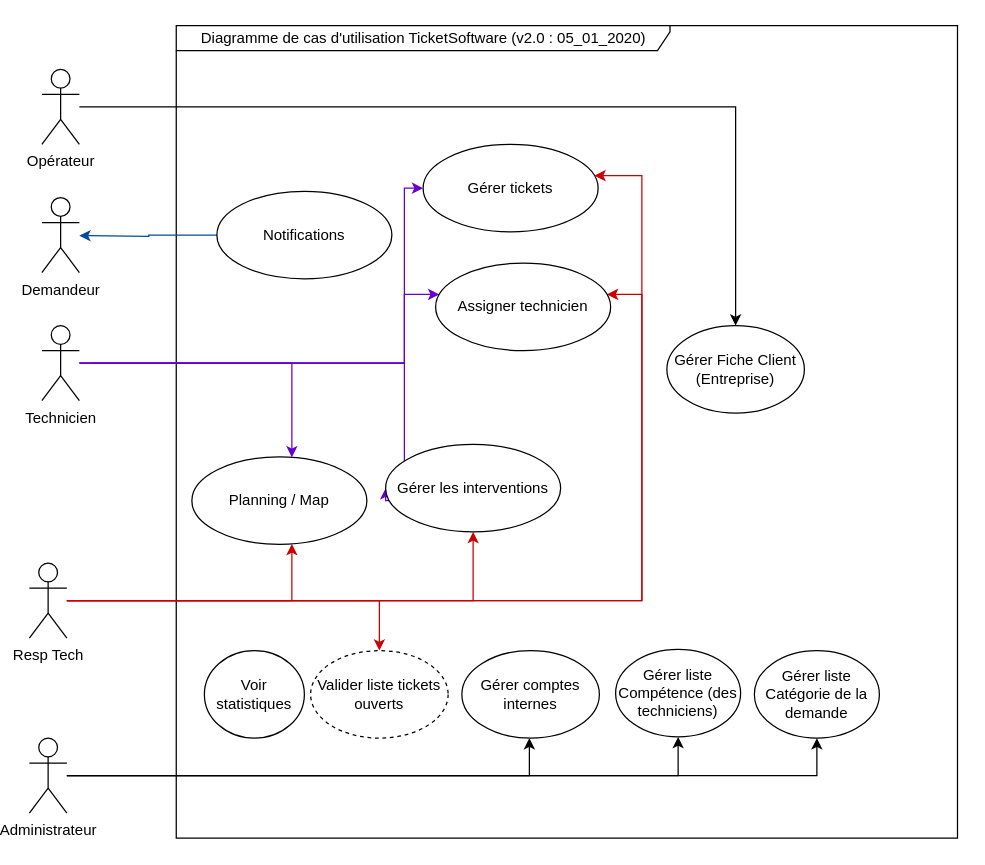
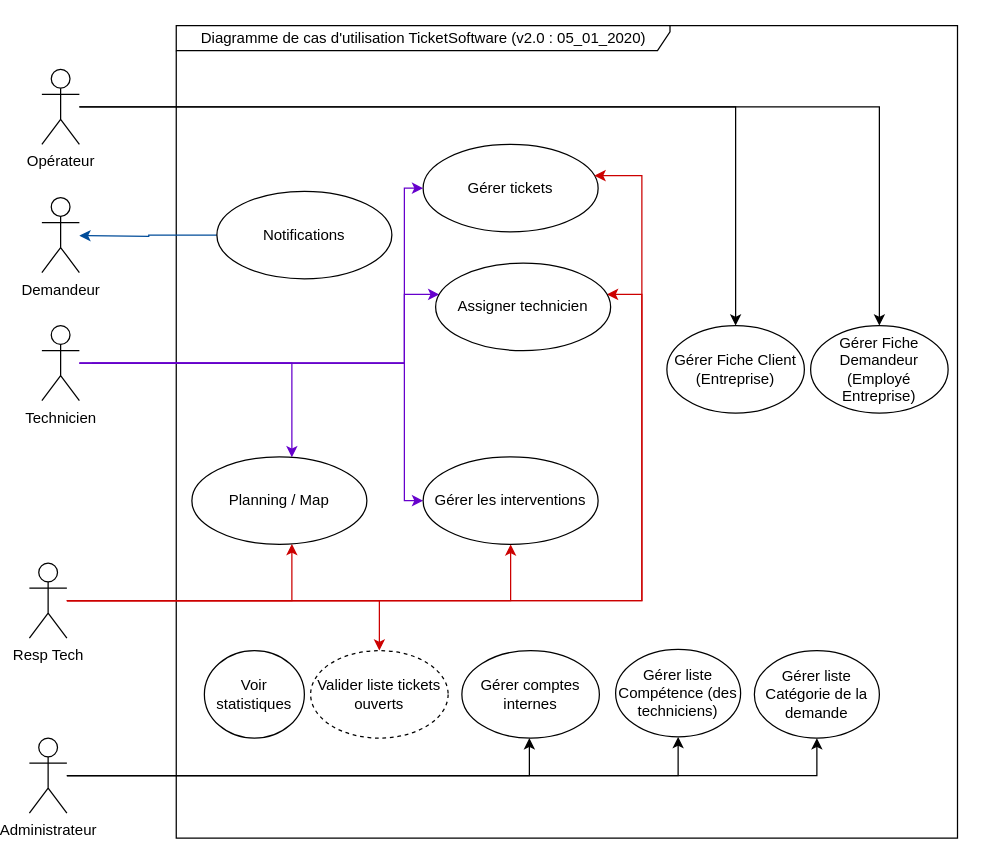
  <mxCell id="0" />
  <mxCell id="1" parent="0" />
  <mxCell id="2" value="Diagramme de cas d'utilisation TicketSoftware (v2.0 : 05_01_2020)" style="shape=umlFrame;whiteSpace=wrap;html=1;width=395;height=20;" parent="1" vertex="1"><mxGeometry x="137.5" y="20" width="625" height="650" as="geometry" /></mxCell>
+ <mxCell id="3" style="edgeStyle=orthogonalEdgeStyle;rounded=0;orthogonalLoop=1;jettySize=auto;html=1;strokeColor=#000000;fillColor=#CC0000;" parent="1" source="4" target="22" edge="1"><mxGeometry relative="1" as="geometry"><Array as="points"><mxPoint x="700" y="85" /></Array></mxGeometry></mxCell>
  <mxCell id="4" value="Opérateur" style="shape=umlActor;verticalLabelPosition=bottom;labelBackgroundColor=#ffffff;verticalAlign=top;html=1;" parent="1" vertex="1"><mxGeometry x="30" y="55" width="30" height="60" as="geometry" /></mxCell>
  <mxCell id="5" value="Gérer tickets" style="ellipse;whiteSpace=wrap;html=1;" parent="1" vertex="1"><mxGeometry x="335" y="115" width="140" height="70" as="geometry" /></mxCell>
  <mxCell id="6" style="edgeStyle=orthogonalEdgeStyle;rounded=0;orthogonalLoop=1;jettySize=auto;html=1;strokeColor=#6600CC;" parent="1" target="5" edge="1"><mxGeometry relative="1" as="geometry"><Array as="points"><mxPoint x="320" y="290" /></Array><mxPoint x="60" y="290" as="sourcePoint" /></mxGeometry></mxCell>
  <mxCell id="7" style="edgeStyle=orthogonalEdgeStyle;rounded=0;orthogonalLoop=1;jettySize=auto;html=1;strokeColor=#6600CC;" parent="1" target="18" edge="1"><mxGeometry relative="1" as="geometry"><Array as="points"><mxPoint x="320" y="290" /><mxPoint x="320" y="235" /></Array><mxPoint x="60" y="290" as="sourcePoint" /></mxGeometry></mxCell>
  <mxCell id="8" style="edgeStyle=orthogonalEdgeStyle;rounded=0;orthogonalLoop=1;jettySize=auto;html=1;entryX=0;entryY=0.5;entryDx=0;entryDy=0;strokeColor=#6600CC;fillColor=#CC0000;" parent="1" target="19" edge="1"><mxGeometry relative="1" as="geometry"><Array as="points"><mxPoint x="320" y="290" /><mxPoint x="320" y="400" /></Array><mxPoint x="70" y="290" as="sourcePoint" /></mxGeometry></mxCell>
  <mxCell id="9" style="edgeStyle=orthogonalEdgeStyle;rounded=0;orthogonalLoop=1;jettySize=auto;html=1;strokeColor=#6600CC;fillColor=#CC0000;" parent="1" source="10" target="21" edge="1"><mxGeometry relative="1" as="geometry"><Array as="points"><mxPoint x="230" y="290" /></Array></mxGeometry></mxCell>
  <mxCell id="10" value="Technicien" style="shape=umlActor;verticalLabelPosition=bottom;labelBackgroundColor=#ffffff;verticalAlign=top;html=1;" parent="1" vertex="1"><mxGeometry x="30" y="260" width="30" height="60" as="geometry" /></mxCell>
  <mxCell id="11" style="edgeStyle=orthogonalEdgeStyle;rounded=0;orthogonalLoop=1;jettySize=auto;html=1;fillColor=#CC0000;strokeColor=#CC0000;" parent="1" target="5" edge="1"><mxGeometry relative="1" as="geometry"><Array as="points"><mxPoint x="510" y="480" /><mxPoint x="510" y="140" /></Array><mxPoint x="50" y="480" as="sourcePoint" /></mxGeometry></mxCell>
  <mxCell id="12" style="edgeStyle=orthogonalEdgeStyle;rounded=0;orthogonalLoop=1;jettySize=auto;html=1;strokeColor=#CC0000;" parent="1" source="16" target="17" edge="1"><mxGeometry relative="1" as="geometry"><Array as="points"><mxPoint x="300" y="480" /></Array></mxGeometry></mxCell>
  <mxCell id="13" style="edgeStyle=orthogonalEdgeStyle;rounded=0;orthogonalLoop=1;jettySize=auto;html=1;strokeColor=#CC0000;" parent="1" target="18" edge="1"><mxGeometry relative="1" as="geometry"><Array as="points"><mxPoint x="510" y="480" /><mxPoint x="510" y="235" /></Array><mxPoint x="50" y="480" as="sourcePoint" /></mxGeometry></mxCell>
  <mxCell id="14" style="edgeStyle=orthogonalEdgeStyle;rounded=0;orthogonalLoop=1;jettySize=auto;html=1;strokeColor=#CC0000;fillColor=#CC0000;" parent="1" source="16" target="19" edge="1"><mxGeometry relative="1" as="geometry" /></mxCell>
  <mxCell id="15" style="edgeStyle=orthogonalEdgeStyle;rounded=0;orthogonalLoop=1;jettySize=auto;html=1;strokeColor=#CC0000;fillColor=#CC0000;" parent="1" source="16" target="21" edge="1"><mxGeometry relative="1" as="geometry"><Array as="points"><mxPoint x="230" y="480" /></Array></mxGeometry></mxCell>
  <mxCell id="16" value="Resp Tech" style="shape=umlActor;verticalLabelPosition=bottom;labelBackgroundColor=#ffffff;verticalAlign=top;html=1;" parent="1" vertex="1"><mxGeometry x="20" y="450" width="30" height="60" as="geometry" /></mxCell>
  <mxCell id="17" value="Valider liste tickets ouverts" style="ellipse;whiteSpace=wrap;html=1;dashed=1;" parent="1" vertex="1"><mxGeometry x="245" y="520" width="110" height="70" as="geometry" /></mxCell>
  <mxCell id="18" value="Assigner technicien" style="ellipse;whiteSpace=wrap;html=1;" parent="1" vertex="1"><mxGeometry x="345" y="210" width="140" height="70" as="geometry" /></mxCell>
- <mxCell id="19" value="Gérer les interventions" style="ellipse;whiteSpace=wrap;html=1;" parent="1" vertex="1"><mxGeometry x="305" y="355" width="140" height="70" as="geometry" /></mxCell>
+ <mxCell id="19" value="Gérer les interventions" style="ellipse;whiteSpace=wrap;html=1;" parent="1" vertex="1"><mxGeometry x="335" y="365" width="140" height="70" as="geometry" /></mxCell>
  <mxCell id="20" value="Voir statistiques" style="ellipse;whiteSpace=wrap;html=1;" parent="1" vertex="1"><mxGeometry x="160" y="520" width="80" height="70" as="geometry" /></mxCell>
  <mxCell id="21" value="Planning / Map" style="ellipse;whiteSpace=wrap;html=1;" parent="1" vertex="1"><mxGeometry x="150" y="365" width="140" height="70" as="geometry" /></mxCell>
+ <mxCell id="22" value="Gérer Fiche Demandeur (Employé Entreprise)" style="ellipse;whiteSpace=wrap;html=1;" parent="1" vertex="1"><mxGeometry x="645" y="260" width="110" height="70" as="geometry" /></mxCell>
  <mxCell id="23" value="Gérer comptes internes" style="ellipse;whiteSpace=wrap;html=1;" parent="1" vertex="1"><mxGeometry x="366" y="520" width="110" height="70" as="geometry" /></mxCell>
  <mxCell id="24" style="edgeStyle=orthogonalEdgeStyle;rounded=0;orthogonalLoop=1;jettySize=auto;html=1;strokeColor=#004C99;fillColor=#CC0000;exitX=0;exitY=0.5;exitDx=0;exitDy=0;" parent="1" source="26" edge="1"><mxGeometry relative="1" as="geometry"><mxPoint x="60" y="188" as="targetPoint" /></mxGeometry></mxCell>
  <mxCell id="25" value="Demandeur" style="shape=umlActor;verticalLabelPosition=bottom;labelBackgroundColor=#ffffff;verticalAlign=top;html=1;" parent="1" vertex="1"><mxGeometry x="30" y="157.5" width="30" height="60" as="geometry" /></mxCell>
  <mxCell id="26" value="Notifications" style="ellipse;whiteSpace=wrap;html=1;" parent="1" vertex="1"><mxGeometry x="170" y="152.5" width="140" height="70" as="geometry" /></mxCell>
  <mxCell id="27" value="Gérer liste Compétence (des techniciens)" style="ellipse;whiteSpace=wrap;html=1;" parent="1" vertex="1"><mxGeometry x="489" y="519" width="100" height="70" as="geometry" /></mxCell>
  <mxCell id="28" value="Gérer liste Catégorie de la demande" style="ellipse;whiteSpace=wrap;html=1;" parent="1" vertex="1"><mxGeometry x="600" y="520" width="100" height="70" as="geometry" /></mxCell>
  <mxCell id="29" value="Gérer Fiche Client (Entreprise)" style="ellipse;whiteSpace=wrap;html=1;" parent="1" vertex="1"><mxGeometry x="530" y="260" width="110" height="70" as="geometry" /></mxCell>
  <mxCell id="30" style="edgeStyle=orthogonalEdgeStyle;rounded=0;orthogonalLoop=1;jettySize=auto;html=1;strokeColor=#000000;fillColor=#CC0000;" parent="1" target="29" edge="1"><mxGeometry relative="1" as="geometry"><Array as="points"><mxPoint x="585" y="85" /></Array><mxPoint x="60" y="85" as="sourcePoint" /><mxPoint x="705" y="255" as="targetPoint" /></mxGeometry></mxCell>
  <mxCell id="31" value="Administrateur" style="shape=umlActor;verticalLabelPosition=bottom;labelBackgroundColor=#ffffff;verticalAlign=top;html=1;" vertex="1" parent="1"><mxGeometry x="20" y="590" width="30" height="60" as="geometry" /></mxCell>
  <mxCell id="32" style="edgeStyle=orthogonalEdgeStyle;rounded=0;orthogonalLoop=1;jettySize=auto;html=1;strokeColor=#000000;fillColor=#CC0000;" edge="1" parent="1" target="28"><mxGeometry relative="1" as="geometry"><Array as="points"><mxPoint x="650" y="620" /></Array><mxPoint x="50" y="620" as="sourcePoint" /><mxPoint x="575" y="785" as="targetPoint" /></mxGeometry></mxCell>
  <mxCell id="33" style="edgeStyle=orthogonalEdgeStyle;rounded=0;orthogonalLoop=1;jettySize=auto;html=1;strokeColor=#000000;fillColor=#CC0000;" edge="1" parent="1" target="27"><mxGeometry relative="1" as="geometry"><Array as="points"><mxPoint x="539" y="620" /></Array><mxPoint x="50" y="620" as="sourcePoint" /><mxPoint x="640" y="589.793" as="targetPoint" /></mxGeometry></mxCell>
  <mxCell id="34" style="edgeStyle=orthogonalEdgeStyle;rounded=0;orthogonalLoop=1;jettySize=auto;html=1;strokeColor=#000000;fillColor=#CC0000;" edge="1" parent="1" target="23"><mxGeometry relative="1" as="geometry"><Array as="points"><mxPoint x="420" y="620" /></Array><mxPoint x="50" y="620" as="sourcePoint" /><mxPoint x="550" y="589.293" as="targetPoint" /></mxGeometry></mxCell>
